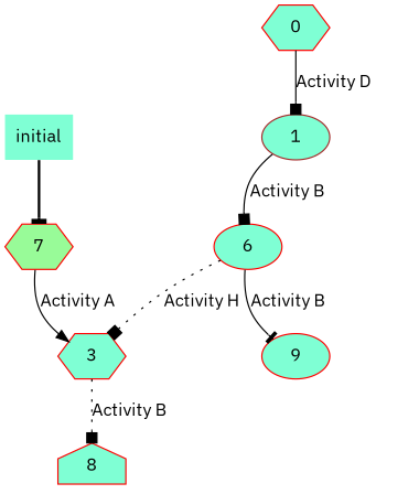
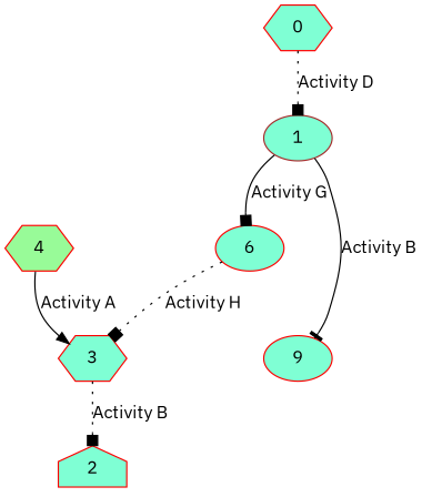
  digraph {
    fontname="IBM Plex Sans"
    rankdir=TB
    node [color=red fillcolor=aquamarine fontname="IBM Plex Sans" shape=ellipse style=filled]
    edge [arrowhead=box fontname="IBM Plex Sans" style=solid]
    1 [color=brown]
    0 [shape=hexagon]
    6
    n4 [label=9]
    3 [shape=hexagon]
-   2 [shape=house label=8]
-   4 [fillcolor=palegreen shape=hexagon label=7]
-   initial [shape=plaintext]
-   1 -> 6 [label="Activity B"]
-   6 -> n4 [arrowhead=tee label="Activity B"]
-   0 -> 1 [label="Activity D"]
+   2 [shape=house]
+   4 [fillcolor=palegreen shape=hexagon]
+   1 -> 6 [label="Activity G"]
+   1 -> n4 [arrowhead=tee label="Activity B"]
+   0 -> 1 [label="Activity D" style=dotted]
    6 -> 3 [label="Activity H" style=dotted]
    3 -> 2 [label="Activity B" style=dotted]
    4 -> 3 [arrowhead=normal label="Activity A"]
-   initial -> 4 [arrowhead=tee style=bold]
  }
